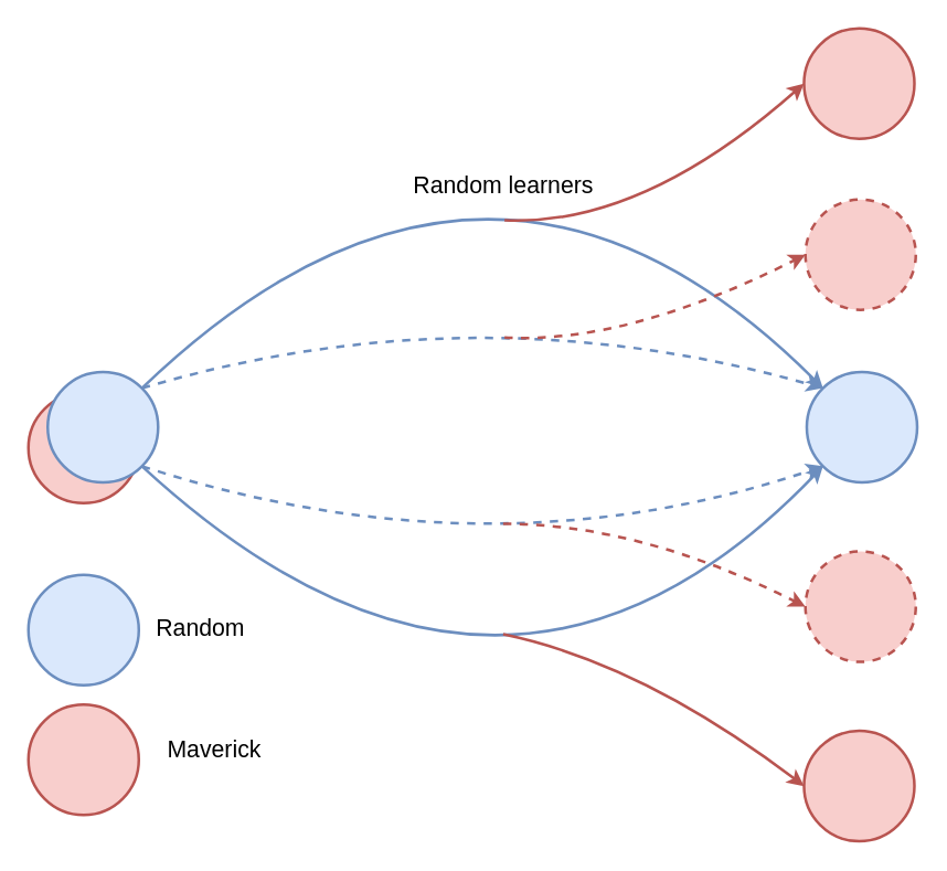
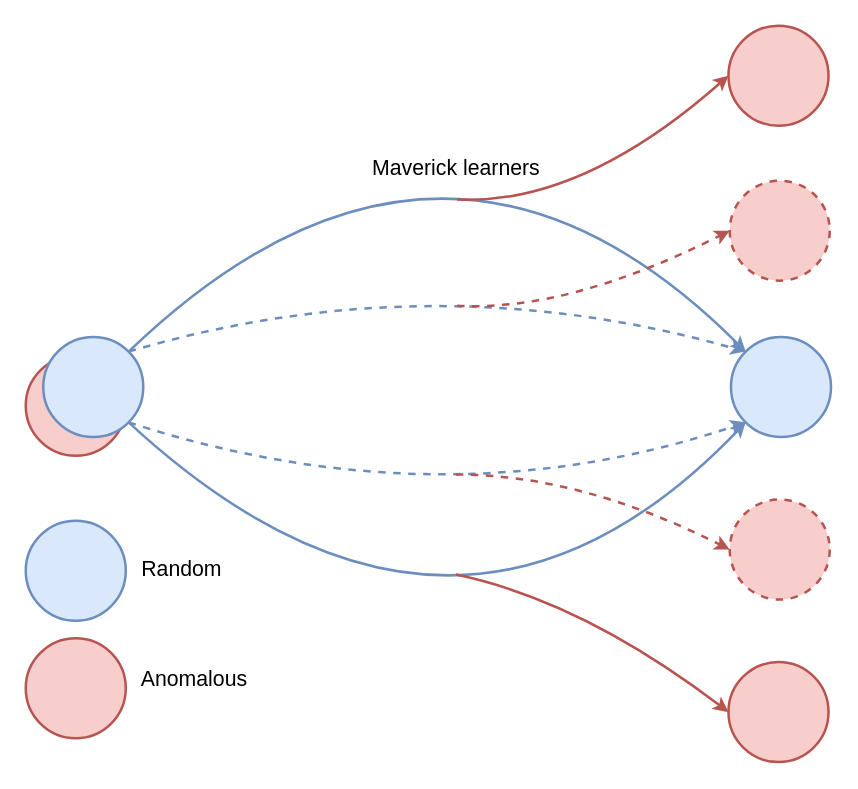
  <mxCell id="0" />
  <mxCell id="1" parent="0" />
  <mxCell id="2" value="" style="ellipse;whiteSpace=wrap;html=1;aspect=fixed;fillColor=#f8cecc;strokeColor=#b85450;strokeWidth=2;" parent="1" vertex="1"><mxGeometry x="20" y="284" width="80" height="80" as="geometry" /></mxCell>
  <mxCell id="3" value="" style="ellipse;whiteSpace=wrap;html=1;aspect=fixed;fillColor=#dae8fc;strokeColor=#6c8ebf;strokeWidth=2;" parent="1" vertex="1"><mxGeometry x="34" y="269" width="80" height="80" as="geometry" /></mxCell>
  <mxCell id="4" value="" style="ellipse;whiteSpace=wrap;html=1;aspect=fixed;fillColor=#dae8fc;strokeColor=#6c8ebf;strokeWidth=2;" parent="1" vertex="1"><mxGeometry x="584" y="269" width="80" height="80" as="geometry" /></mxCell>
  <mxCell id="5" value="" style="ellipse;whiteSpace=wrap;html=1;aspect=fixed;fillColor=#f8cecc;strokeColor=#b85450;dashed=1;strokeWidth=2;" parent="1" vertex="1"><mxGeometry x="583" y="144" width="80" height="80" as="geometry" /></mxCell>
  <mxCell id="6" value="" style="ellipse;whiteSpace=wrap;html=1;aspect=fixed;fillColor=#f8cecc;strokeColor=#b85450;dashed=1;strokeWidth=2;" parent="1" vertex="1"><mxGeometry x="583" y="399" width="80" height="80" as="geometry" /></mxCell>
  <mxCell id="7" value="" style="ellipse;whiteSpace=wrap;html=1;aspect=fixed;fillColor=#f8cecc;strokeColor=#b85450;strokeWidth=2;" parent="1" vertex="1"><mxGeometry x="582" y="529" width="80" height="80" as="geometry" /></mxCell>
  <mxCell id="8" value="" style="ellipse;whiteSpace=wrap;html=1;aspect=fixed;fillColor=#f8cecc;strokeColor=#b85450;strokeWidth=2;" parent="1" vertex="1"><mxGeometry x="582" y="20" width="80" height="80" as="geometry" /></mxCell>
  <mxCell id="9" value="" style="curved=1;endArrow=classic;html=1;rounded=0;entryX=0;entryY=0;entryDx=0;entryDy=0;exitX=1;exitY=0;exitDx=0;exitDy=0;strokeWidth=2;dashed=1;fillColor=#dae8fc;strokeColor=#6c8ebf;" parent="1" source="3" target="4" edge="1"><mxGeometry width="50" height="50" relative="1" as="geometry"><mxPoint x="254" y="419" as="sourcePoint" /><mxPoint x="304" y="369" as="targetPoint" /><Array as="points"><mxPoint x="344" y="209" /></Array></mxGeometry></mxCell>
  <mxCell id="10" value="" style="curved=1;endArrow=classic;html=1;rounded=0;entryX=0;entryY=0;entryDx=0;entryDy=0;exitX=1;exitY=0;exitDx=0;exitDy=0;strokeWidth=2;fillColor=#dae8fc;strokeColor=#6c8ebf;" parent="1" source="3" target="4" edge="1"><mxGeometry width="50" height="50" relative="1" as="geometry"><mxPoint x="112" y="291" as="sourcePoint" /><mxPoint x="606" y="291" as="targetPoint" /><Array as="points"><mxPoint x="354" y="39" /></Array></mxGeometry></mxCell>
  <mxCell id="11" value="" style="curved=1;endArrow=classic;html=1;rounded=0;entryX=0;entryY=0.5;entryDx=0;entryDy=0;targetPerimeterSpacing=0;strokeWidth=2;dashed=1;fillColor=#f8cecc;strokeColor=#b85450;" parent="1" target="5" edge="1"><mxGeometry width="50" height="50" relative="1" as="geometry"><mxPoint x="365" y="244" as="sourcePoint" /><mxPoint x="304" y="369" as="targetPoint" /><Array as="points"><mxPoint x="454" y="249" /></Array></mxGeometry></mxCell>
  <mxCell id="12" value="" style="curved=1;endArrow=classic;html=1;rounded=0;entryX=0;entryY=0.5;entryDx=0;entryDy=0;targetPerimeterSpacing=0;strokeWidth=2;fillColor=#f8cecc;strokeColor=#b85450;" parent="1" target="8" edge="1"><mxGeometry width="50" height="50" relative="1" as="geometry"><mxPoint x="365" y="159" as="sourcePoint" /><mxPoint x="593" y="99" as="targetPoint" /><Array as="points"><mxPoint x="464" y="164" /></Array></mxGeometry></mxCell>
  <mxCell id="13" value="" style="curved=1;endArrow=classic;html=1;rounded=0;entryX=0;entryY=1;entryDx=0;entryDy=0;exitX=1;exitY=1;exitDx=0;exitDy=0;strokeWidth=2;dashed=1;fillColor=#dae8fc;strokeColor=#6c8ebf;" parent="1" source="3" target="4" edge="1"><mxGeometry width="50" height="50" relative="1" as="geometry"><mxPoint x="112" y="291" as="sourcePoint" /><mxPoint x="606" y="291" as="targetPoint" /><Array as="points"><mxPoint x="354" y="419" /></Array></mxGeometry></mxCell>
  <mxCell id="14" value="" style="curved=1;endArrow=classic;html=1;rounded=0;entryX=0;entryY=1;entryDx=0;entryDy=0;exitX=1;exitY=1;exitDx=0;exitDy=0;strokeWidth=2;fillColor=#dae8fc;strokeColor=#6c8ebf;sourcePerimeterSpacing=-1;" parent="1" source="3" target="4" edge="1"><mxGeometry width="50" height="50" relative="1" as="geometry"><mxPoint x="112" y="347" as="sourcePoint" /><mxPoint x="606" y="347" as="targetPoint" /><Array as="points"><mxPoint x="364" y="579" /></Array></mxGeometry></mxCell>
  <mxCell id="15" value="" style="curved=1;endArrow=classic;html=1;rounded=0;entryX=0;entryY=0.5;entryDx=0;entryDy=0;targetPerimeterSpacing=0;strokeWidth=2;dashed=1;fillColor=#f8cecc;strokeColor=#b85450;" parent="1" target="6" edge="1"><mxGeometry width="50" height="50" relative="1" as="geometry"><mxPoint x="364" y="379" as="sourcePoint" /><mxPoint x="593" y="444" as="targetPoint" /><Array as="points"><mxPoint x="464" y="379" /></Array></mxGeometry></mxCell>
  <mxCell id="16" value="" style="curved=1;endArrow=classic;html=1;rounded=0;entryX=0;entryY=0.5;entryDx=0;entryDy=0;targetPerimeterSpacing=0;strokeWidth=2;fillColor=#f8cecc;strokeColor=#b85450;" parent="1" target="7" edge="1"><mxGeometry width="50" height="50" relative="1" as="geometry"><mxPoint x="364" y="459" as="sourcePoint" /><mxPoint x="584" y="551" as="targetPoint" /><Array as="points"><mxPoint x="465" y="480" /></Array></mxGeometry></mxCell>
- <mxCell id="17" value="&lt;font style=&quot;font-size: 17px;&quot;&gt;Random &lt;font face=&quot;Arial&quot; style=&quot;font-size: 17px;&quot;&gt;learners&lt;/font&gt;&lt;/font&gt;" style="text;html=1;strokeColor=none;fillColor=none;align=center;verticalAlign=middle;whiteSpace=wrap;rounded=0;fontFamily=Arial;fontSource=https%3A%2F%2Ffonts.googleapis.com%2Fcss%3Ffamily%3DArial;fontSize=17;" parent="1" vertex="1"><mxGeometry x="288.5" y="120" width="151" height="30" as="geometry" /></mxCell>
+ <mxCell id="17" value="&lt;font style=&quot;font-size: 17px;&quot;&gt;Maverick &lt;font face=&quot;Arial&quot; style=&quot;font-size: 17px;&quot;&gt;learners&lt;/font&gt;&lt;/font&gt;" style="text;html=1;strokeColor=none;fillColor=none;align=center;verticalAlign=middle;whiteSpace=wrap;rounded=0;fontFamily=Arial;fontSource=https%3A%2F%2Ffonts.googleapis.com%2Fcss%3Ffamily%3DArial;fontSize=17;" parent="1" vertex="1"><mxGeometry x="288.5" y="120" width="151" height="30" as="geometry" /></mxCell>
  <mxCell id="18" value="" style="ellipse;whiteSpace=wrap;html=1;aspect=fixed;fillColor=#dae8fc;strokeColor=#6c8ebf;strokeWidth=2;" parent="1" vertex="1"><mxGeometry x="20" y="416" width="80" height="80" as="geometry" /></mxCell>
  <mxCell id="19" value="" style="ellipse;whiteSpace=wrap;html=1;aspect=fixed;fillColor=#f8cecc;strokeColor=#b85450;strokeWidth=2;" parent="1" vertex="1"><mxGeometry x="20" y="510" width="80" height="80" as="geometry" /></mxCell>
  <mxCell id="20" value="&lt;span style=&quot;font-size: 17px;&quot;&gt;Random&lt;/span&gt;" style="text;html=1;strokeColor=none;fillColor=none;align=center;verticalAlign=middle;whiteSpace=wrap;rounded=0;fontFamily=Arial;fontSource=https%3A%2F%2Ffonts.googleapis.com%2Fcss%3Ffamily%3DArial;fontSize=17;" parent="1" vertex="1"><mxGeometry x="80" y="443.5" width="130" height="25" as="geometry" /></mxCell>
- <mxCell id="21" value="&lt;span style=&quot;font-size: 17px;&quot;&gt;Maverick&lt;/span&gt;" style="text;html=1;strokeColor=none;fillColor=none;align=center;verticalAlign=middle;whiteSpace=wrap;rounded=0;fontFamily=Arial;fontSource=https%3A%2F%2Ffonts.googleapis.com%2Fcss%3Ffamily%3DArial;fontSize=17;" parent="1" vertex="1"><mxGeometry x="90" y="529" width="130" height="30" as="geometry" /></mxCell>
+ <mxCell id="21" value="&lt;span style=&quot;font-size: 17px;&quot;&gt;Anomalous&lt;/span&gt;" style="text;html=1;strokeColor=none;fillColor=none;align=center;verticalAlign=middle;whiteSpace=wrap;rounded=0;fontFamily=Arial;fontSource=https%3A%2F%2Ffonts.googleapis.com%2Fcss%3Ffamily%3DArial;fontSize=17;" parent="1" vertex="1"><mxGeometry x="90" y="529" width="130" height="30" as="geometry" /></mxCell>
